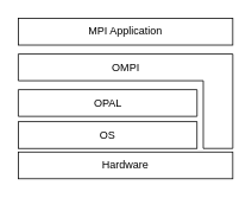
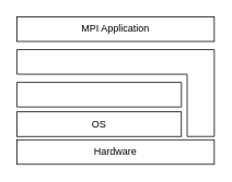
  <mxCell id="0" />
  <mxCell id="1" parent="0" />
  <mxCell id="2" value="MPI Application" style="rounded=0;whiteSpace=wrap;html=1;rotation=0;labelBackgroundColor=none;fillColor=none;" vertex="1" parent="1"><mxGeometry x="20" y="20" width="240" height="30" as="geometry" /></mxCell>
  <mxCell id="3" value="" style="endArrow=none;html=1;rounded=0;" edge="1" parent="1"><mxGeometry width="50" height="50" relative="1" as="geometry"><mxPoint x="20" y="60" as="sourcePoint" /><mxPoint x="260" y="60" as="targetPoint" /></mxGeometry></mxCell>
  <mxCell id="4" value="" style="endArrow=none;html=1;rounded=0;" edge="1" parent="1"><mxGeometry width="50" height="50" relative="1" as="geometry"><mxPoint x="20" y="90" as="sourcePoint" /><mxPoint x="20" y="60" as="targetPoint" /></mxGeometry></mxCell>
  <mxCell id="5" value="" style="endArrow=none;html=1;rounded=0;" edge="1" parent="1"><mxGeometry width="50" height="50" relative="1" as="geometry"><mxPoint x="260" y="166" as="sourcePoint" /><mxPoint x="260" y="60" as="targetPoint" /></mxGeometry></mxCell>
  <mxCell id="6" value="" style="endArrow=none;html=1;rounded=0;" edge="1" parent="1"><mxGeometry width="50" height="50" relative="1" as="geometry"><mxPoint x="20" y="90" as="sourcePoint" /><mxPoint x="227" y="90" as="targetPoint" /></mxGeometry></mxCell>
- <mxCell id="7" value="OMPI" style="text;strokeColor=none;fillColor=none;html=1;fontSize=12;fontStyle=0;verticalAlign=middle;align=center;" vertex="1" parent="1"><mxGeometry x="90" y="56" width="100" height="40" as="geometry" /></mxCell>
  <mxCell id="8" value="" style="endArrow=none;html=1;rounded=0;" edge="1" parent="1"><mxGeometry width="50" height="50" relative="1" as="geometry"><mxPoint x="20" y="100" as="sourcePoint" /><mxPoint x="220" y="100" as="targetPoint" /></mxGeometry></mxCell>
  <mxCell id="9" value="" style="endArrow=none;html=1;rounded=0;" edge="1" parent="1"><mxGeometry width="50" height="50" relative="1" as="geometry"><mxPoint x="20" y="130" as="sourcePoint" /><mxPoint x="20" y="100" as="targetPoint" /></mxGeometry></mxCell>
  <mxCell id="10" value="" style="endArrow=none;html=1;rounded=0;" edge="1" parent="1"><mxGeometry width="50" height="50" relative="1" as="geometry"><mxPoint x="220" y="130" as="sourcePoint" /><mxPoint x="220" y="100" as="targetPoint" /></mxGeometry></mxCell>
- <mxCell id="11" value="OPAL" style="text;strokeColor=none;fillColor=none;html=1;fontSize=12;fontStyle=0;verticalAlign=middle;align=center;" vertex="1" parent="1"><mxGeometry x="70" y="96" width="100" height="40" as="geometry" /></mxCell>
  <mxCell id="12" value="" style="endArrow=none;html=1;rounded=0;" edge="1" parent="1"><mxGeometry width="50" height="50" relative="1" as="geometry"><mxPoint x="20" y="130" as="sourcePoint" /><mxPoint x="220" y="130" as="targetPoint" /></mxGeometry></mxCell>
  <mxCell id="13" value="" style="endArrow=none;html=1;rounded=0;" edge="1" parent="1"><mxGeometry width="50" height="50" relative="1" as="geometry"><mxPoint x="227" y="166" as="sourcePoint" /><mxPoint x="227" y="90" as="targetPoint" /></mxGeometry></mxCell>
  <mxCell id="14" value="" style="endArrow=none;html=1;rounded=0;" edge="1" parent="1"><mxGeometry width="50" height="50" relative="1" as="geometry"><mxPoint x="227" y="166" as="sourcePoint" /><mxPoint x="260" y="166" as="targetPoint" /></mxGeometry></mxCell>
  <mxCell id="15" value="Hardware" style="rounded=0;whiteSpace=wrap;html=1;rotation=0;fillColor=none;" vertex="1" parent="1"><mxGeometry x="20" y="170" width="240" height="30" as="geometry" /></mxCell>
  <mxCell id="16" value="OS" style="rounded=0;whiteSpace=wrap;html=1;rotation=0;fillColor=none;" vertex="1" parent="1"><mxGeometry x="20" y="136" width="200" height="30" as="geometry" /></mxCell>
